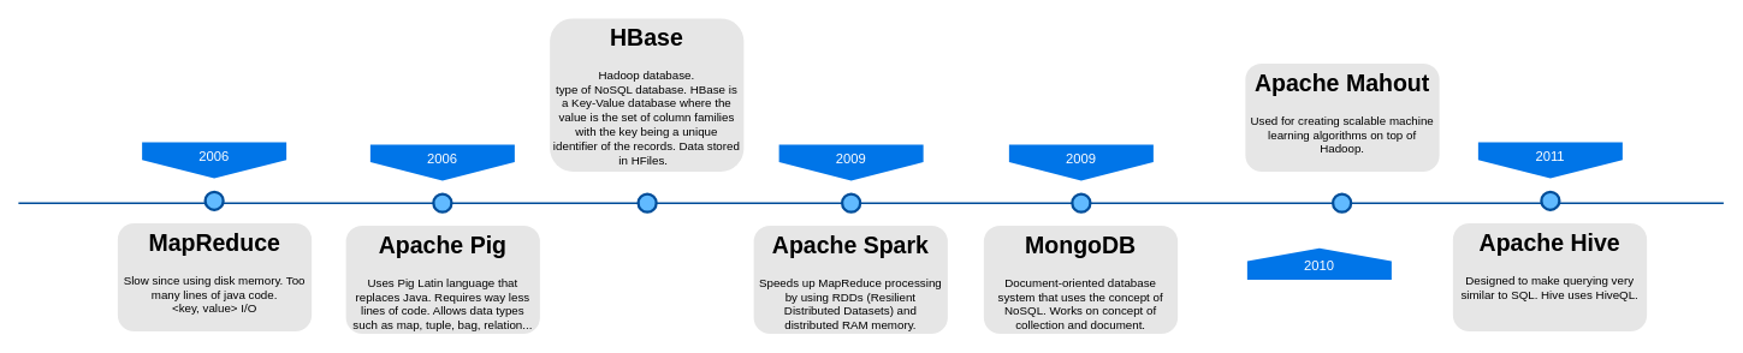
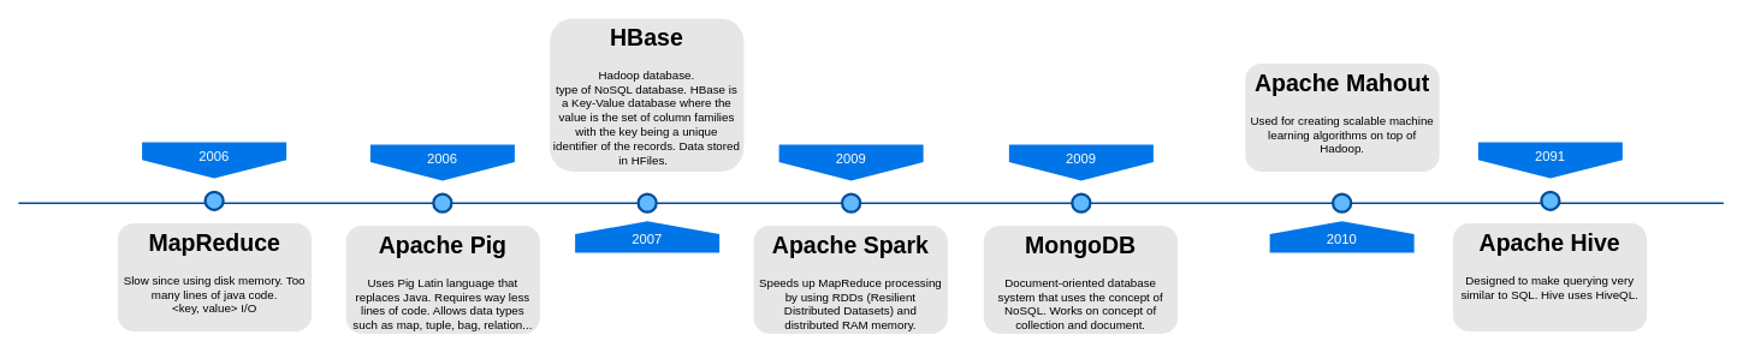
  <mxCell id="0" />
  <mxCell id="1" parent="0" />
  <mxCell id="2" value="" style="line;strokeWidth=2;html=1;fillColor=none;fontSize=28;fontColor=#004D99;strokeColor=#004D99;" parent="1" vertex="1"><mxGeometry x="20" y="220" width="1890" height="10" as="geometry" /></mxCell>
  <mxCell id="3" value="2006" style="shape=offPageConnector;whiteSpace=wrap;html=1;fillColor=#0075E8;fontSize=15;fontColor=#FFFFFF;size=0.509;verticalAlign=top;strokeColor=none;" parent="1" vertex="1"><mxGeometry x="410" y="160" width="160" height="40" as="geometry" /></mxCell>
  <mxCell id="4" value="2009" style="shape=offPageConnector;whiteSpace=wrap;html=1;fillColor=#0075E8;fontSize=15;fontColor=#FFFFFF;size=0.509;verticalAlign=top;strokeColor=none;" parent="1" vertex="1"><mxGeometry x="863" y="160" width="160" height="40" as="geometry" /></mxCell>
- <mxCell id="6" value="2010" style="shape=offPageConnector;whiteSpace=wrap;html=1;fillColor=#0075E8;fontSize=15;fontColor=#FFFFFF;size=0.418;flipV=1;verticalAlign=bottom;strokeColor=none;spacingBottom=4;" parent="1" vertex="1"><mxGeometry x="1382" y="275" width="160" height="35" as="geometry" /></mxCell>
+ <mxCell id="5" value="2007" style="shape=offPageConnector;whiteSpace=wrap;html=1;fillColor=#0075E8;fontSize=15;fontColor=#FFFFFF;size=0.418;flipV=1;verticalAlign=bottom;strokeColor=none;spacingBottom=4;" parent="1" vertex="1"><mxGeometry x="637" y="245" width="160" height="35" as="geometry" /></mxCell>
+ <mxCell id="6" value="2010" style="shape=offPageConnector;whiteSpace=wrap;html=1;fillColor=#0075E8;fontSize=15;fontColor=#FFFFFF;size=0.418;flipV=1;verticalAlign=bottom;strokeColor=none;spacingBottom=4;" parent="1" vertex="1"><mxGeometry x="1407" y="245" width="160" height="35" as="geometry" /></mxCell>
  <mxCell id="7" value="" style="ellipse;whiteSpace=wrap;html=1;fillColor=#61BAFF;fontSize=28;fontColor=#004D99;strokeWidth=3;strokeColor=#004D99;" parent="1" vertex="1"><mxGeometry x="480" y="215" width="20" height="20" as="geometry" /></mxCell>
  <mxCell id="8" value="" style="ellipse;whiteSpace=wrap;html=1;fillColor=#61BAFF;fontSize=28;fontColor=#004D99;strokeWidth=3;strokeColor=#004D99;" parent="1" vertex="1"><mxGeometry x="707" y="215" width="20" height="20" as="geometry" /></mxCell>
  <mxCell id="9" value="" style="ellipse;whiteSpace=wrap;html=1;fillColor=#61BAFF;fontSize=28;fontColor=#004D99;strokeWidth=3;strokeColor=#004D99;" parent="1" vertex="1"><mxGeometry x="933" y="215" width="20" height="20" as="geometry" /></mxCell>
  <mxCell id="10" value="" style="ellipse;whiteSpace=wrap;html=1;fillColor=#61BAFF;fontSize=28;fontColor=#004D99;strokeWidth=3;strokeColor=#004D99;" parent="1" vertex="1"><mxGeometry x="1477" y="215" width="20" height="20" as="geometry" /></mxCell>
  <mxCell id="11" value="&lt;h1&gt;Apache Pig&lt;/h1&gt;&lt;p&gt;Uses Pig Latin language that replaces Java. Requires way less lines of code. Allows data types such as map, tuple, bag, relation...&lt;/p&gt;" style="text;html=1;spacing=5;spacingTop=-20;whiteSpace=wrap;overflow=hidden;strokeColor=none;strokeWidth=3;fillColor=#E6E6E6;fontSize=13;fontColor=#000000;align=center;rounded=1;" parent="1" vertex="1"><mxGeometry x="383" y="250" width="215" height="120" as="geometry" /></mxCell>
  <mxCell id="12" value="&lt;h1&gt;HBase&lt;/h1&gt;&lt;p&gt;Hadoop database.&lt;br&gt;type of NoSQL database. HBase is a Key-Value database where the value is the set of column families with the key being a unique identifier of the records. Data stored in HFiles.&amp;nbsp;&amp;nbsp;&lt;/p&gt;" style="text;html=1;spacing=5;spacingTop=-20;whiteSpace=wrap;overflow=hidden;strokeColor=none;strokeWidth=3;fillColor=#E6E6E6;fontSize=13;fontColor=#000000;align=center;rounded=1;" parent="1" vertex="1"><mxGeometry x="609" y="20" width="215" height="170" as="geometry" /></mxCell>
  <mxCell id="13" value="&lt;h1&gt;Apache Spark&lt;/h1&gt;&lt;p&gt;Speeds up MapReduce processing by using RDDs (Resilient Distributed Datasets) and distributed RAM memory.&lt;/p&gt;" style="text;html=1;spacing=5;spacingTop=-20;whiteSpace=wrap;overflow=hidden;strokeColor=none;strokeWidth=3;fillColor=#E6E6E6;fontSize=13;fontColor=#000000;align=center;rounded=1;" parent="1" vertex="1"><mxGeometry x="835" y="250" width="215" height="120" as="geometry" /></mxCell>
  <mxCell id="14" value="&lt;h1&gt;Apache Mahout&lt;/h1&gt;&lt;p&gt;Used for creating scalable machine learning algorithms on top of Hadoop.&lt;br&gt;&lt;/p&gt;" style="text;html=1;spacing=5;spacingTop=-20;whiteSpace=wrap;overflow=hidden;strokeColor=none;strokeWidth=3;fillColor=#E6E6E6;fontSize=13;fontColor=#000000;align=center;rounded=1;" parent="1" vertex="1"><mxGeometry x="1380" y="70" width="215" height="120" as="geometry" /></mxCell>
  <mxCell id="15" value="2006" style="shape=offPageConnector;whiteSpace=wrap;html=1;fillColor=#0075E8;fontSize=15;fontColor=#FFFFFF;size=0.509;verticalAlign=top;strokeColor=none;" vertex="1" parent="1"><mxGeometry x="157" y="157.5" width="160" height="40" as="geometry" /></mxCell>
  <mxCell id="16" value="" style="ellipse;whiteSpace=wrap;html=1;fillColor=#61BAFF;fontSize=28;fontColor=#004D99;strokeWidth=3;strokeColor=#004D99;" vertex="1" parent="1"><mxGeometry x="227" y="212.5" width="20" height="20" as="geometry" /></mxCell>
  <mxCell id="17" value="&lt;h1&gt;MapReduce&lt;/h1&gt;&lt;p&gt;Slow since using disk memory. Too many lines of java code.&lt;br&gt;&amp;lt;key, value&amp;gt; I/O&lt;/p&gt;" style="text;html=1;spacing=5;spacingTop=-20;whiteSpace=wrap;overflow=hidden;strokeColor=none;strokeWidth=3;fillColor=#E6E6E6;fontSize=13;fontColor=#000000;align=center;rounded=1;" vertex="1" parent="1"><mxGeometry x="130" y="247.5" width="215" height="120" as="geometry" /></mxCell>
  <mxCell id="18" value="2009" style="shape=offPageConnector;whiteSpace=wrap;html=1;fillColor=#0075E8;fontSize=15;fontColor=#FFFFFF;size=0.509;verticalAlign=top;strokeColor=none;" vertex="1" parent="1"><mxGeometry x="1118" y="160" width="160" height="40" as="geometry" /></mxCell>
  <mxCell id="19" value="" style="ellipse;whiteSpace=wrap;html=1;fillColor=#61BAFF;fontSize=28;fontColor=#004D99;strokeWidth=3;strokeColor=#004D99;" vertex="1" parent="1"><mxGeometry x="1188" y="215" width="20" height="20" as="geometry" /></mxCell>
  <mxCell id="20" value="&lt;h1&gt;MongoDB&lt;/h1&gt;&lt;p&gt;Document-oriented database system that uses the concept of NoSQL. Works on concept of collection and document.&lt;/p&gt;" style="text;html=1;spacing=5;spacingTop=-20;whiteSpace=wrap;overflow=hidden;strokeColor=none;strokeWidth=3;fillColor=#E6E6E6;fontSize=13;fontColor=#000000;align=center;rounded=1;" vertex="1" parent="1"><mxGeometry x="1090" y="250" width="215" height="120" as="geometry" /></mxCell>
- <mxCell id="21" value="2011&lt;br&gt;" style="shape=offPageConnector;whiteSpace=wrap;html=1;fillColor=#0075E8;fontSize=15;fontColor=#FFFFFF;size=0.509;verticalAlign=top;strokeColor=none;" vertex="1" parent="1"><mxGeometry x="1638" y="157.5" width="160" height="40" as="geometry" /></mxCell>
+ <mxCell id="21" value="2091&lt;br&gt;" style="shape=offPageConnector;whiteSpace=wrap;html=1;fillColor=#0075E8;fontSize=15;fontColor=#FFFFFF;size=0.509;verticalAlign=top;strokeColor=none;" vertex="1" parent="1"><mxGeometry x="1638" y="157.5" width="160" height="40" as="geometry" /></mxCell>
  <mxCell id="22" value="" style="ellipse;whiteSpace=wrap;html=1;fillColor=#61BAFF;fontSize=28;fontColor=#004D99;strokeWidth=3;strokeColor=#004D99;" vertex="1" parent="1"><mxGeometry x="1708" y="212.5" width="20" height="20" as="geometry" /></mxCell>
  <mxCell id="23" value="&lt;h1&gt;Apache Hive&lt;/h1&gt;&lt;p&gt;Designed to make querying very similar to SQL. Hive uses HiveQL.&lt;/p&gt;" style="text;html=1;spacing=5;spacingTop=-20;whiteSpace=wrap;overflow=hidden;strokeColor=none;strokeWidth=3;fillColor=#E6E6E6;fontSize=13;fontColor=#000000;align=center;rounded=1;" vertex="1" parent="1"><mxGeometry x="1610" y="247.5" width="215" height="120" as="geometry" /></mxCell>
